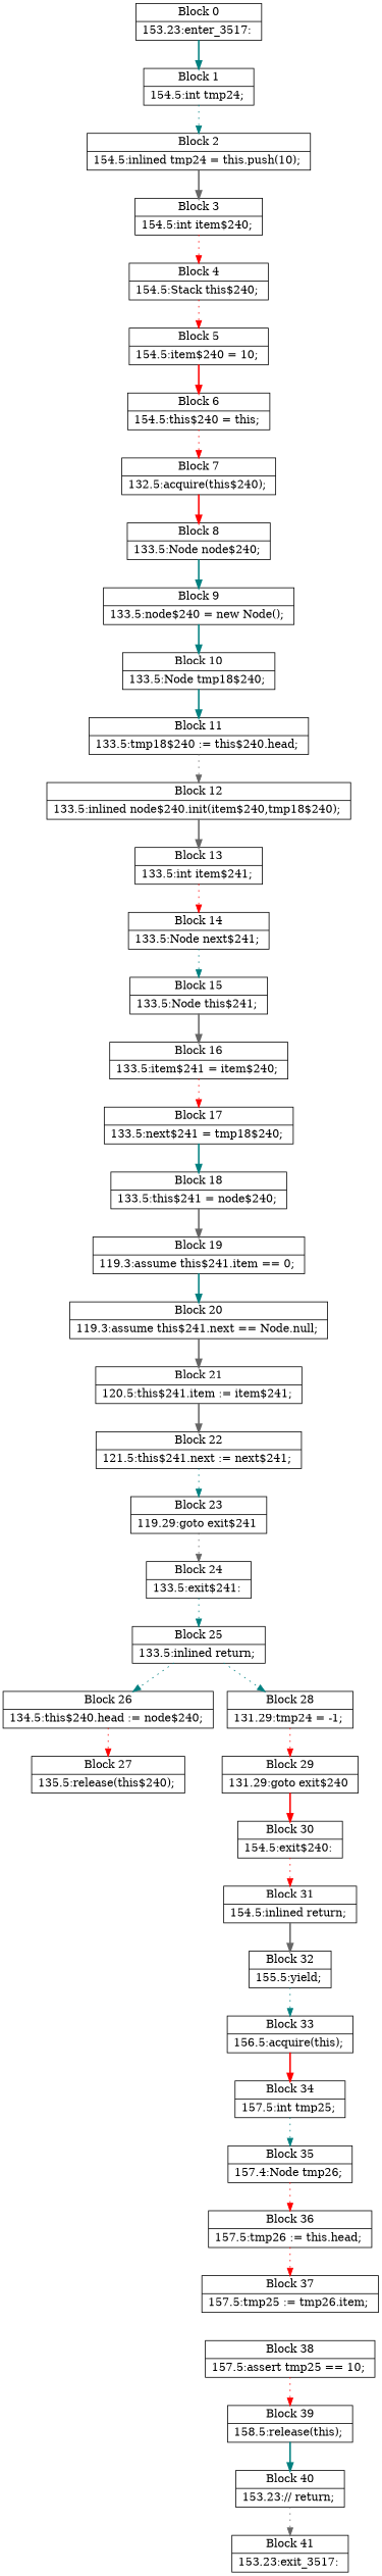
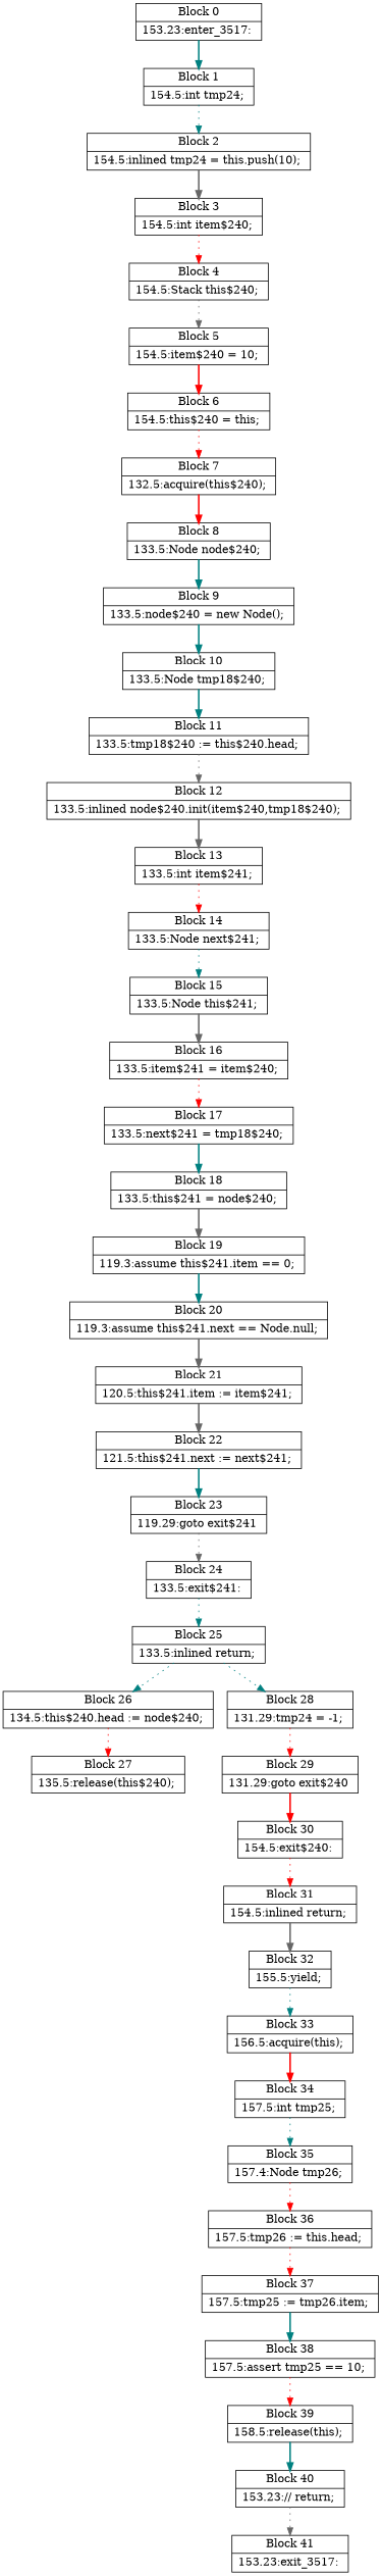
  digraph {
    node [shape=record]
    edge [color=teal style=dotted]
    n1 [label="{Block 0|153.23:enter_3517: \n}"]
    n2 [label="{Block 1|154.5:int tmp24; \n}"]
    n3 [label="{Block 2|154.5:inlined tmp24 = this.push(10); \n}"]
    n4 [label="{Block 3|154.5:int item$240; \n}"]
    n5 [label="{Block 4|154.5:Stack this$240; \n}"]
    n6 [label="{Block 5|154.5:item$240 = 10; \n}"]
    n7 [label="{Block 6|154.5:this$240 = this; \n}"]
    n8 [label="{Block 7|132.5:acquire(this$240); \n}"]
    n9 [label="{Block 8|133.5:Node node$240; \n}"]
    n10 [label="{Block 9|133.5:node$240 = new Node(); \n}"]
    n11 [label="{Block 10|133.5:Node tmp18$240; \n}"]
    n12 [label="{Block 11|133.5:tmp18$240 := this$240.head; \n}"]
    n13 [label="{Block 12|133.5:inlined node$240.init(item$240,tmp18$240); \n}"]
    n14 [label="{Block 13|133.5:int item$241; \n}"]
    n15 [label="{Block 14|133.5:Node next$241; \n}"]
    n16 [label="{Block 15|133.5:Node this$241; \n}"]
    n17 [label="{Block 16|133.5:item$241 = item$240; \n}"]
    n18 [label="{Block 17|133.5:next$241 = tmp18$240; \n}"]
    n19 [label="{Block 18|133.5:this$241 = node$240; \n}"]
    n20 [label="{Block 19|119.3:assume this$241.item == 0; \n}"]
    n21 [label="{Block 20|119.3:assume this$241.next == Node.null; \n}"]
    n22 [label="{Block 21|120.5:this$241.item := item$241; \n}"]
    n23 [label="{Block 22|121.5:this$241.next := next$241; \n}"]
    n24 [label="{Block 23|119.29:goto exit$241 \n}"]
    n25 [label="{Block 24|133.5:exit$241: \n}"]
    n26 [label="{Block 25|133.5:inlined return; \n}"]
    n27 [label="{Block 26|134.5:this$240.head := node$240; \n}"]
    n28 [label="{Block 28|131.29:tmp24 = -1; \n}"]
    n29 [label="{Block 27|135.5:release(this$240); \n}"]
    n30 [label="{Block 29|131.29:goto exit$240 \n}"]
    n31 [label="{Block 30|154.5:exit$240: \n}"]
    n32 [label="{Block 31|154.5:inlined return; \n}"]
    n33 [label="{Block 32|155.5:yield; \n}"]
    n34 [label="{Block 33|156.5:acquire(this); \n}"]
    n35 [label="{Block 34|157.5:int tmp25; \n}"]
    n36 [label="{Block 35|157.4:Node tmp26; \n}"]
    n37 [label="{Block 36|157.5:tmp26 := this.head; \n}"]
    n38 [label="{Block 37|157.5:tmp25 := tmp26.item; \n}"]
    n39 [label="{Block 38|157.5:assert tmp25 == 10; \n}"]
    n40 [label="{Block 39|158.5:release(this); \n}"]
    n41 [label="{Block 40|153.23:// return; \n}"]
    n42 [label="{Block 41|153.23:exit_3517: \n}"]
    n1 -> n2 [style=bold]
    n2 -> n3
    n3 -> n4 [color=gray40 style=bold]
    n4 -> n5 [color=red]
-   n5 -> n6 [color=red]
+   n5 -> n6 [color=gray40]
    n6 -> n7 [color=red style=bold]
    n7 -> n8 [color=red]
    n8 -> n9 [color=red style=bold]
    n9 -> n10 [style=bold]
    n10 -> n11 [style=bold]
    n11 -> n12 [style=bold]
    n12 -> n13 [color=gray40]
    n13 -> n14 [color=gray40 style=bold]
    n14 -> n15 [color=red]
    n15 -> n16
    n16 -> n17 [color=gray40 style=bold]
    n17 -> n18 [color=red]
    n18 -> n19 [style=bold]
    n19 -> n20 [color=gray40 style=bold]
    n20 -> n21 [style=bold]
    n21 -> n22 [color=gray40 style=bold]
    n22 -> n23 [color=gray40 style=bold]
-   n23 -> n24
+   n23 -> n24 [style=bold]
    n24 -> n25 [color=gray40]
    n25 -> n26
    n26 -> n27
    n26 -> n28
    n27 -> n29 [color=red]
    n28 -> n30 [color=red]
    n30 -> n31 [color=red style=bold]
    n31 -> n32 [color=red]
    n32 -> n33 [color=gray40 style=bold]
    n33 -> n34
    n34 -> n35 [color=red style=bold]
    n35 -> n36
    n36 -> n37 [color=red]
    n37 -> n38 [color=red]
+   n38 -> n39 [style=bold]
    n39 -> n40 [color=red]
    n40 -> n41 [style=bold]
    n41 -> n42 [color=gray40]
  }
